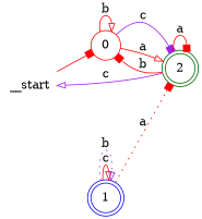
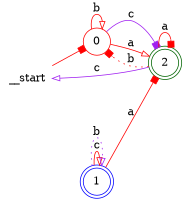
  digraph {
    rankdir=LR
    node [color=red shape=doublecircle]
    edge [arrowhead=box color=red style=solid]
    __start [shape=none]
    n2 [label=0 shape=circle]
    n3 [color=darkgreen label=2]
    n4 [color=blue label=1]
    __start -> n2
    n2 -> n2 [arrowhead=onormal label=b]
    n2 -> n3 [color=purple label=c]
    n2 -> n3 [arrowhead=onormal label=a]
    n3 -> __start [arrowhead=onormal color=purple label=c]
-   n3 -> n2 [label=b]
+   n3 -> n2 [label=b style=dotted]
    n3 -> n3 [label=a]
-   n4 -> n3 [label=a style=dotted]
+   n4 -> n3 [label=a]
    n4 -> n4 [arrowhead=onormal label=c]
    n4 -> n4 [arrowhead=onormal color=purple label=b style=dotted]
  }
